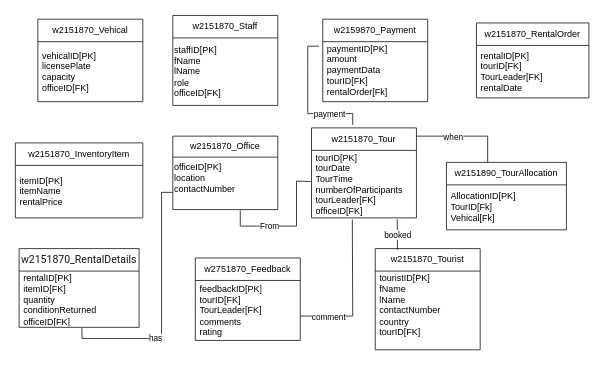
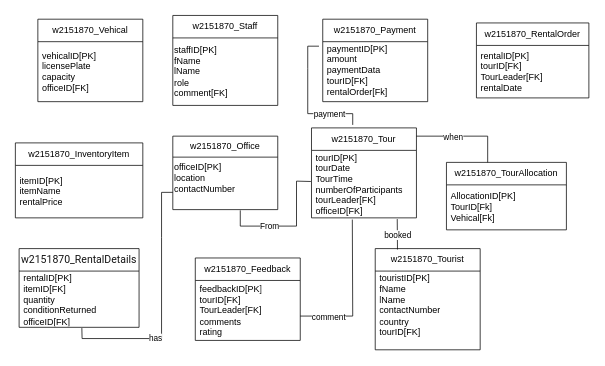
  <mxCell id="0" />
  <mxCell id="1" parent="0" />
  <mxCell id="2" value="w2151870_Office" style="swimlane;fontStyle=0;childLayout=stackLayout;horizontal=1;startSize=28;horizontalStack=0;resizeParent=1;resizeParentMax=0;resizeLast=0;collapsible=1;marginBottom=0;whiteSpace=wrap;html=1;" parent="1" vertex="1"><mxGeometry x="230" y="181" width="140" height="98" as="geometry" /></mxCell>
  <mxCell id="3" value="officeID[PK]&lt;div&gt;location&lt;/div&gt;&lt;div&gt;contactNumber&lt;/div&gt;&lt;div&gt;&lt;br&gt;&lt;/div&gt;" style="text;html=1;align=left;verticalAlign=middle;resizable=0;points=[];autosize=1;strokeColor=none;fillColor=none;" parent="2" vertex="1"><mxGeometry y="28" width="140" height="70" as="geometry" /></mxCell>
  <mxCell id="4" value="w2151870_Staff" style="swimlane;fontStyle=0;childLayout=stackLayout;horizontal=1;startSize=30;horizontalStack=0;resizeParent=1;resizeParentMax=0;resizeLast=0;collapsible=1;marginBottom=0;whiteSpace=wrap;html=1;" parent="1" vertex="1"><mxGeometry x="230" y="20" width="140" height="120" as="geometry" /></mxCell>
- <mxCell id="5" value="staffID[PK]&lt;div&gt;fName&lt;/div&gt;&lt;div&gt;lName&lt;/div&gt;&lt;div&gt;role&lt;/div&gt;&lt;div&gt;officeID[FK]&lt;/div&gt;" style="text;html=1;align=left;verticalAlign=middle;resizable=0;points=[];autosize=1;strokeColor=none;fillColor=none;" parent="4" vertex="1"><mxGeometry y="30" width="140" height="90" as="geometry" /></mxCell>
+ <mxCell id="5" value="staffID[PK]&lt;div&gt;fName&lt;/div&gt;&lt;div&gt;lName&lt;/div&gt;&lt;div&gt;role&lt;/div&gt;&lt;div&gt;comment[FK]&lt;/div&gt;" style="text;html=1;align=left;verticalAlign=middle;resizable=0;points=[];autosize=1;strokeColor=none;fillColor=none;" parent="4" vertex="1"><mxGeometry y="30" width="140" height="90" as="geometry" /></mxCell>
  <mxCell id="6" value="w2151870_Vehical" style="swimlane;fontStyle=0;childLayout=stackLayout;horizontal=1;startSize=30;horizontalStack=0;resizeParent=1;resizeParentMax=0;resizeLast=0;collapsible=1;marginBottom=0;whiteSpace=wrap;html=1;" parent="1" vertex="1"><mxGeometry x="50" y="25" width="140" height="110" as="geometry" /></mxCell>
  <mxCell id="7" value="vehicalID[PK]&lt;div&gt;licensePlate&lt;/div&gt;&lt;div&gt;capacity&lt;/div&gt;&lt;div&gt;officeID[FK]&lt;/div&gt;" style="text;strokeColor=none;fillColor=none;align=left;verticalAlign=middle;spacingLeft=4;spacingRight=4;overflow=hidden;points=[[0,0.5],[1,0.5]];portConstraint=eastwest;rotatable=0;whiteSpace=wrap;html=1;" parent="6" vertex="1"><mxGeometry y="30" width="140" height="80" as="geometry" /></mxCell>
  <mxCell id="8" value="w2151870_Tourist" style="swimlane;fontStyle=0;childLayout=stackLayout;horizontal=1;startSize=30;horizontalStack=0;resizeParent=1;resizeParentMax=0;resizeLast=0;collapsible=1;marginBottom=0;whiteSpace=wrap;html=1;" parent="1" vertex="1"><mxGeometry x="500" y="331" width="140" height="135" as="geometry" /></mxCell>
  <mxCell id="9" value="touristID[PK]&lt;div&gt;fName&lt;/div&gt;&lt;div&gt;lName&lt;/div&gt;&lt;div&gt;contactNumber&lt;/div&gt;&lt;div&gt;country&lt;/div&gt;&lt;div&gt;tourID[FK]&lt;/div&gt;&lt;div&gt;&lt;br&gt;&lt;/div&gt;" style="text;strokeColor=none;fillColor=none;align=left;verticalAlign=middle;spacingLeft=4;spacingRight=4;overflow=hidden;points=[[0,0.5],[1,0.5]];portConstraint=eastwest;rotatable=0;whiteSpace=wrap;html=1;" parent="8" vertex="1"><mxGeometry y="30" width="140" height="105" as="geometry" /></mxCell>
  <mxCell id="10" value="w2151870_Tour" style="swimlane;fontStyle=0;childLayout=stackLayout;horizontal=1;startSize=30;horizontalStack=0;resizeParent=1;resizeParentMax=0;resizeLast=0;collapsible=1;marginBottom=0;whiteSpace=wrap;html=1;" parent="1" vertex="1"><mxGeometry x="415" y="170" width="140" height="120" as="geometry" /></mxCell>
  <mxCell id="11" value="tourID[PK]&lt;div&gt;tourDate&lt;/div&gt;&lt;div&gt;TourTime&lt;/div&gt;&lt;div&gt;numberOfParticipants&lt;/div&gt;&lt;div&gt;tourLeader[FK]&lt;/div&gt;&lt;div&gt;officeID[FK]&lt;/div&gt;" style="text;strokeColor=none;fillColor=none;align=left;verticalAlign=middle;spacingLeft=4;spacingRight=4;overflow=hidden;points=[[0,0.5],[1,0.5]];portConstraint=eastwest;rotatable=0;whiteSpace=wrap;html=1;" parent="10" vertex="1"><mxGeometry y="30" width="140" height="90" as="geometry" /></mxCell>
- <mxCell id="12" value="w2159870_Payment" style="swimlane;fontStyle=0;childLayout=stackLayout;horizontal=1;startSize=30;horizontalStack=0;resizeParent=1;resizeParentMax=0;resizeLast=0;collapsible=1;marginBottom=0;whiteSpace=wrap;html=1;" parent="1" vertex="1"><mxGeometry x="430" y="25" width="140" height="110" as="geometry" /></mxCell>
+ <mxCell id="12" value="w2151870_Payment" style="swimlane;fontStyle=0;childLayout=stackLayout;horizontal=1;startSize=30;horizontalStack=0;resizeParent=1;resizeParentMax=0;resizeLast=0;collapsible=1;marginBottom=0;whiteSpace=wrap;html=1;" parent="1" vertex="1"><mxGeometry x="430" y="25" width="140" height="110" as="geometry" /></mxCell>
  <mxCell id="13" value="paymentID[PK]&lt;div&gt;amount&lt;/div&gt;&lt;div&gt;paymentData&lt;/div&gt;&lt;div&gt;tourID[FK]&lt;/div&gt;&lt;div&gt;rentalOrder[Fk]&lt;/div&gt;&lt;div&gt;&lt;br&gt;&lt;/div&gt;" style="text;strokeColor=none;fillColor=none;align=left;verticalAlign=middle;spacingLeft=4;spacingRight=4;overflow=hidden;points=[[0,0.5],[1,0.5]];portConstraint=eastwest;rotatable=0;whiteSpace=wrap;html=1;" parent="12" vertex="1"><mxGeometry y="30" width="140" height="80" as="geometry" /></mxCell>
- <mxCell id="14" value="w2151890_TourAllocation" style="swimlane;fontStyle=0;childLayout=stackLayout;horizontal=1;startSize=30;horizontalStack=0;resizeParent=1;resizeParentMax=0;resizeLast=0;collapsible=1;marginBottom=0;whiteSpace=wrap;html=1;" parent="1" vertex="1"><mxGeometry x="595" y="216" width="160" height="90" as="geometry" /></mxCell>
+ <mxCell id="14" value="w2151870_TourAllocation" style="swimlane;fontStyle=0;childLayout=stackLayout;horizontal=1;startSize=30;horizontalStack=0;resizeParent=1;resizeParentMax=0;resizeLast=0;collapsible=1;marginBottom=0;whiteSpace=wrap;html=1;" parent="1" vertex="1"><mxGeometry x="595" y="216" width="160" height="90" as="geometry" /></mxCell>
  <mxCell id="15" value="AllocationID[PK]&lt;div&gt;TourID[Fk]&lt;/div&gt;&lt;div&gt;Vehical[Fk]&lt;/div&gt;" style="text;strokeColor=none;fillColor=none;align=left;verticalAlign=middle;spacingLeft=4;spacingRight=4;overflow=hidden;points=[[0,0.5],[1,0.5]];portConstraint=eastwest;rotatable=0;whiteSpace=wrap;html=1;" parent="14" vertex="1"><mxGeometry y="30" width="160" height="60" as="geometry" /></mxCell>
  <mxCell id="16" value="w2151870_InventoryItem" style="swimlane;fontStyle=0;childLayout=stackLayout;horizontal=1;startSize=30;horizontalStack=0;resizeParent=1;resizeParentMax=0;resizeLast=0;collapsible=1;marginBottom=0;whiteSpace=wrap;html=1;" parent="1" vertex="1"><mxGeometry x="20" y="190" width="170" height="100" as="geometry" /></mxCell>
  <mxCell id="17" value="itemID[PK]&lt;div&gt;itemName&lt;/div&gt;&lt;div&gt;rentalPrice&lt;/div&gt;" style="text;strokeColor=none;fillColor=none;align=left;verticalAlign=middle;spacingLeft=4;spacingRight=4;overflow=hidden;points=[[0,0.5],[1,0.5]];portConstraint=eastwest;rotatable=0;whiteSpace=wrap;html=1;" parent="16" vertex="1"><mxGeometry y="30" width="170" height="70" as="geometry" /></mxCell>
  <mxCell id="18" value="w2151870_RentalOrder" style="swimlane;fontStyle=0;childLayout=stackLayout;horizontal=1;startSize=30;horizontalStack=0;resizeParent=1;resizeParentMax=0;resizeLast=0;collapsible=1;marginBottom=0;whiteSpace=wrap;html=1;" parent="1" vertex="1"><mxGeometry x="635" y="30" width="150" height="100" as="geometry" /></mxCell>
  <mxCell id="19" value="rentalID[PK]&lt;div&gt;tourID[FK]&lt;/div&gt;&lt;div&gt;TourLeader[FK]&lt;/div&gt;&lt;div&gt;rentalDate&lt;/div&gt;" style="text;strokeColor=none;fillColor=none;align=left;verticalAlign=middle;spacingLeft=4;spacingRight=4;overflow=hidden;points=[[0,0.5],[1,0.5]];portConstraint=eastwest;rotatable=0;whiteSpace=wrap;html=1;" parent="18" vertex="1"><mxGeometry y="30" width="150" height="70" as="geometry" /></mxCell>
  <mxCell id="20" value="&lt;div style=&quot;text-align: start;&quot;&gt;&lt;font face=&quot;Roboto, Arial, sans-serif&quot; color=&quot;#131313&quot;&gt;&lt;span style=&quot;font-size: 14px; text-wrap-mode: nowrap; background-color: rgb(255, 255, 255);&quot;&gt;w2151870_RentalDetails&lt;/span&gt;&lt;/font&gt;&lt;/div&gt;" style="swimlane;fontStyle=0;childLayout=stackLayout;horizontal=1;startSize=30;horizontalStack=0;resizeParent=1;resizeParentMax=0;resizeLast=0;collapsible=1;marginBottom=0;whiteSpace=wrap;html=1;" parent="1" vertex="1"><mxGeometry x="25" y="331" width="160" height="105" as="geometry" /></mxCell>
  <mxCell id="21" value="rentalID[PK]&lt;div&gt;itemID[FK]&lt;/div&gt;&lt;div&gt;quantity&lt;/div&gt;&lt;div&gt;conditionReturned&lt;/div&gt;&lt;div&gt;officeID[FK]&lt;/div&gt;" style="text;strokeColor=none;fillColor=none;align=left;verticalAlign=middle;spacingLeft=4;spacingRight=4;overflow=hidden;points=[[0,0.5],[1,0.5]];portConstraint=eastwest;rotatable=0;whiteSpace=wrap;html=1;" parent="20" vertex="1"><mxGeometry y="30" width="160" height="75" as="geometry" /></mxCell>
- <mxCell id="22" value="w2751870_Feedback" style="swimlane;fontStyle=0;childLayout=stackLayout;horizontal=1;startSize=30;horizontalStack=0;resizeParent=1;resizeParentMax=0;resizeLast=0;collapsible=1;marginBottom=0;whiteSpace=wrap;html=1;" parent="1" vertex="1"><mxGeometry x="260" y="343.5" width="140" height="110" as="geometry" /></mxCell>
+ <mxCell id="22" value="w2151870_Feedback" style="swimlane;fontStyle=0;childLayout=stackLayout;horizontal=1;startSize=30;horizontalStack=0;resizeParent=1;resizeParentMax=0;resizeLast=0;collapsible=1;marginBottom=0;whiteSpace=wrap;html=1;" parent="1" vertex="1"><mxGeometry x="260" y="343.5" width="140" height="110" as="geometry" /></mxCell>
  <mxCell id="23" value="feedbackID[PK]&lt;div&gt;tourID[FK]&lt;/div&gt;&lt;div&gt;TourLeader[FK]&lt;/div&gt;&lt;div&gt;comments&lt;/div&gt;&lt;div&gt;rating&lt;/div&gt;" style="text;strokeColor=none;fillColor=none;align=left;verticalAlign=middle;spacingLeft=4;spacingRight=4;overflow=hidden;points=[[0,0.5],[1,0.5]];portConstraint=eastwest;rotatable=0;whiteSpace=wrap;html=1;" parent="22" vertex="1"><mxGeometry y="30" width="140" height="80" as="geometry" /></mxCell>
  <mxCell id="24" value="" style="endArrow=none;html=1;rounded=0;entryX=0;entryY=0.671;entryDx=0;entryDy=0;entryPerimeter=0;exitX=0.523;exitY=1.013;exitDx=0;exitDy=0;exitPerimeter=0;" parent="1" target="3" edge="1" source="21"><mxGeometry width="50" height="50" relative="1" as="geometry"><mxPoint x="125" y="292" as="sourcePoint" /><mxPoint x="240" y="205" as="targetPoint" /><Array as="points"><mxPoint x="109" y="451" /><mxPoint x="215" y="451" /><mxPoint x="215" y="316" /><mxPoint x="215" y="256" /></Array></mxGeometry></mxCell>
  <mxCell id="25" value="has" style="edgeLabel;html=1;align=center;verticalAlign=middle;resizable=0;points=[];" parent="24" vertex="1" connectable="0"><mxGeometry x="-0.321" y="1" relative="1" as="geometry"><mxPoint as="offset" /></mxGeometry></mxCell>
  <mxCell id="26" value="" style="endArrow=none;html=1;rounded=0;entryX=0.389;entryY=1.025;entryDx=0;entryDy=0;entryPerimeter=0;" parent="1" target="11" edge="1"><mxGeometry width="50" height="50" relative="1" as="geometry"><mxPoint x="400" y="421" as="sourcePoint" /><mxPoint x="455" y="301" as="targetPoint" /><Array as="points"><mxPoint x="470" y="421" /></Array></mxGeometry></mxCell>
  <mxCell id="27" value="comment" style="edgeLabel;html=1;align=center;verticalAlign=middle;resizable=0;points=[];" parent="26" vertex="1" connectable="0"><mxGeometry x="-0.626" y="-1" relative="1" as="geometry"><mxPoint as="offset" /></mxGeometry></mxCell>
  <mxCell id="28" value="" style="endArrow=none;html=1;rounded=0;entryX=0.817;entryY=1.018;entryDx=0;entryDy=0;entryPerimeter=0;exitX=0.212;exitY=0.009;exitDx=0;exitDy=0;exitPerimeter=0;" parent="1" source="8" target="11" edge="1"><mxGeometry width="50" height="50" relative="1" as="geometry"><mxPoint x="475" y="340" as="sourcePoint" /><mxPoint x="525" y="290" as="targetPoint" /></mxGeometry></mxCell>
  <mxCell id="29" value="booked" style="edgeLabel;html=1;align=center;verticalAlign=middle;resizable=0;points=[];" parent="28" vertex="1" connectable="0"><mxGeometry x="-0.008" relative="1" as="geometry"><mxPoint as="offset" /></mxGeometry></mxCell>
  <mxCell id="30" value="" style="endArrow=none;html=1;rounded=0;" parent="1" edge="1"><mxGeometry width="50" height="50" relative="1" as="geometry"><mxPoint x="650" y="216" as="sourcePoint" /><mxPoint x="555" y="181" as="targetPoint" /><Array as="points"><mxPoint x="650" y="181" /></Array></mxGeometry></mxCell>
  <mxCell id="31" value="when" style="edgeLabel;html=1;align=center;verticalAlign=middle;resizable=0;points=[];" parent="30" vertex="1" connectable="0"><mxGeometry x="0.267" relative="1" as="geometry"><mxPoint as="offset" /></mxGeometry></mxCell>
  <mxCell id="32" value="" style="endArrow=none;html=1;rounded=0;" parent="1" edge="1"><mxGeometry width="50" height="50" relative="1" as="geometry"><mxPoint x="470" y="166" as="sourcePoint" /><mxPoint x="425" y="61" as="targetPoint" /><Array as="points"><mxPoint x="470" y="151" /><mxPoint x="410" y="151" /><mxPoint x="410" y="91" /><mxPoint x="410" y="61" /></Array></mxGeometry></mxCell>
  <mxCell id="33" value="payment" style="edgeLabel;html=1;align=center;verticalAlign=middle;resizable=0;points=[];" parent="32" vertex="1" connectable="0"><mxGeometry x="-0.479" relative="1" as="geometry"><mxPoint as="offset" /></mxGeometry></mxCell>
  <mxCell id="34" value="" style="endArrow=none;html=1;rounded=0;entryX=-0.006;entryY=0.461;entryDx=0;entryDy=0;entryPerimeter=0;" parent="1" target="11" edge="1"><mxGeometry width="50" height="50" relative="1" as="geometry"><mxPoint x="320" y="280" as="sourcePoint" /><mxPoint x="370" y="226" as="targetPoint" /><Array as="points"><mxPoint x="320" y="301" /><mxPoint x="395" y="301" /><mxPoint x="395" y="241" /></Array></mxGeometry></mxCell>
  <mxCell id="35" value="From" style="edgeLabel;html=1;align=center;verticalAlign=middle;resizable=0;points=[];" parent="34" vertex="1" connectable="0"><mxGeometry x="-0.329" relative="1" as="geometry"><mxPoint as="offset" /></mxGeometry></mxCell>
